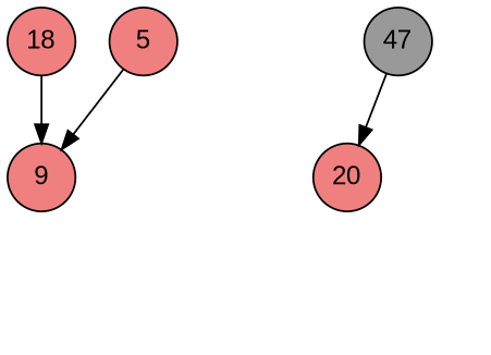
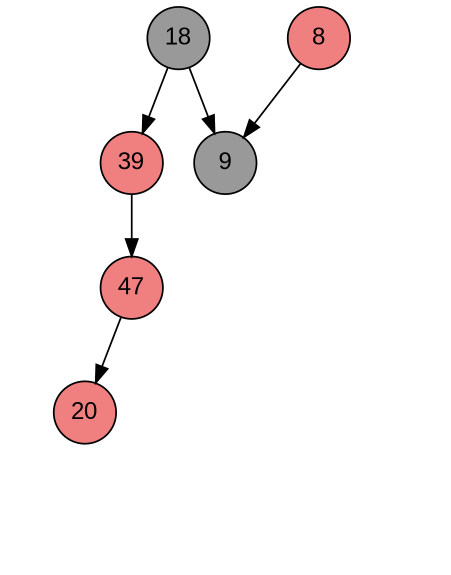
  digraph {
    node [fixedsize=true fontname=Arial shape=circle style=invis]
    edge [style=invis]
-   18 [fillcolor=lightcoral style=filled]
-   9 [fillcolor=lightcoral style=filled]
+   18 [fillcolor=grey60 style=filled]
+   9 [fillcolor=grey60 style=filled]
+   39 [fillcolor=lightcoral style=filled]
    n4 [label=X]
    n5 [label=X]
-   47 [fillcolor=grey60 style=filled]
-   8 [fillcolor=lightcoral style=filled label=5]
+   47 [fillcolor=lightcoral style=filled]
+   8 [fillcolor=lightcoral style=filled]
    n8 [label=X]
    n9 [label=X]
    n10 [fillcolor=lightcoral label=20 style=filled]
    n11 [label=X]
    n12 [label=X]
    n13 [label=X]
    18 -> 9 [style=""]
+   18 -> 39 [style=""]
    9 -> n4
+   39 -> n5
+   39 -> 47 [style=""]
    47 -> n10 [style=""]
    47 -> n11
    8 -> 9 [style=""]
    8 -> n8
    8 -> n9
    n10 -> n12
    n10 -> n13
  }
